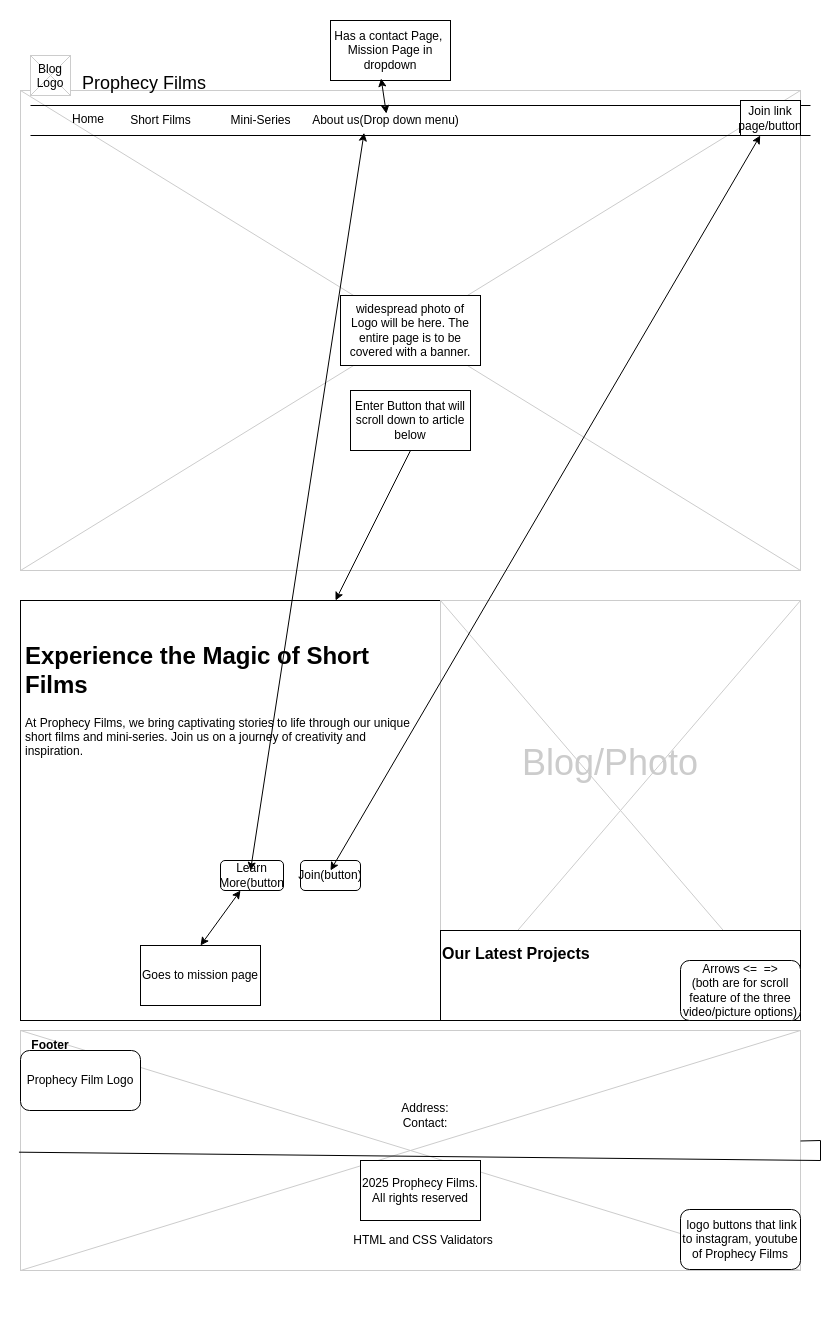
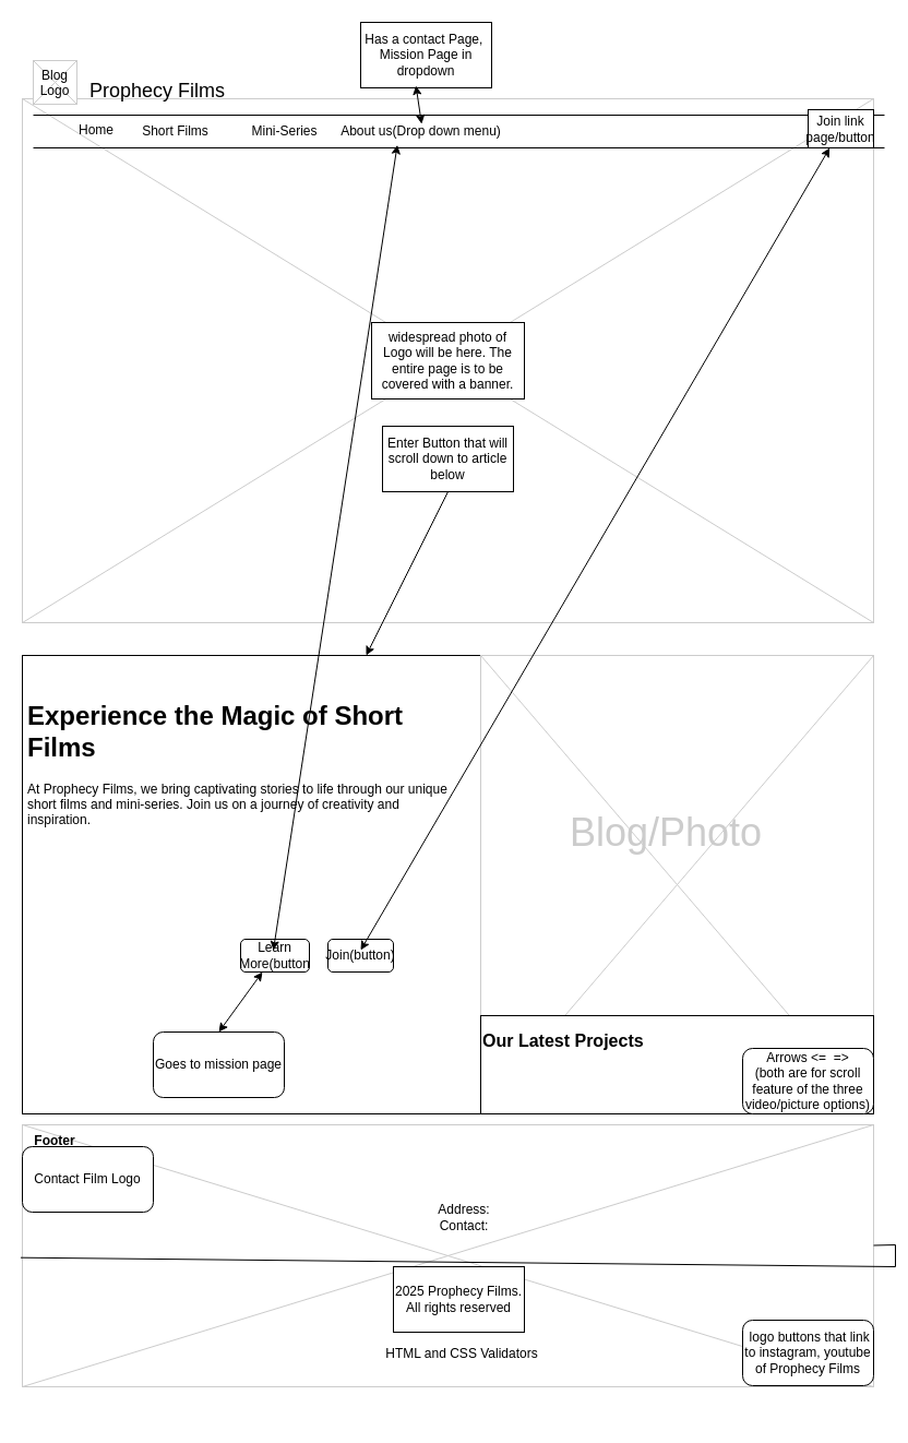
  <mxCell id="0" />
  <mxCell id="1" parent="0" />
  <mxCell id="2" value="" style="whiteSpace=wrap;html=1;aspect=fixed;" vertex="1" parent="1"><mxGeometry x="20" y="600" width="420" height="420" as="geometry" /></mxCell>
  <mxCell id="3" value="" style="verticalLabelPosition=bottom;verticalAlign=top;strokeWidth=1;shape=mxgraph.mockup.graphics.iconGrid;strokeColor=#CCCCCC;gridSize=1,1;" parent="1" vertex="1"><mxGeometry x="20" y="90" width="780" height="480" as="geometry" /></mxCell>
  <mxCell id="4" value="Prophecy Films " style="text;spacingTop=-5;fontSize=18;fontStyle=0" parent="1" vertex="1"><mxGeometry x="80" y="70" width="230" height="20" as="geometry" /></mxCell>
  <mxCell id="5" value="" style="line;strokeWidth=1" parent="1" vertex="1"><mxGeometry x="30" y="100" width="780" height="10" as="geometry" /></mxCell>
  <mxCell id="6" value="" style="line;strokeWidth=1" parent="1" vertex="1"><mxGeometry x="30" y="130" width="780" height="10" as="geometry" /></mxCell>
  <mxCell id="7" value="Home" style="text;spacingTop=-5;" parent="1" vertex="1"><mxGeometry x="70" y="110" width="30" height="20" as="geometry" /></mxCell>
  <mxCell id="8" value="" style="verticalLabelPosition=bottom;verticalAlign=top;strokeWidth=1;shape=mxgraph.mockup.graphics.iconGrid;strokeColor=#CCCCCC;gridSize=1,1;" parent="1" vertex="1"><mxGeometry x="30" y="55" width="40" height="40" as="geometry" /></mxCell>
  <mxCell id="9" value="Blog &#10;Logo" style="text;spacingTop=-5;align=center" parent="1" vertex="1"><mxGeometry x="30" y="60" width="40" height="40" as="geometry" /></mxCell>
  <mxCell id="10" value="" style="verticalLabelPosition=bottom;verticalAlign=top;strokeWidth=1;shape=mxgraph.mockup.graphics.iconGrid;strokeColor=#CCCCCC;gridSize=1,1;" parent="1" vertex="1"><mxGeometry x="440" y="600" width="360" height="420" as="geometry" /></mxCell>
  <mxCell id="11" value="Blog/Photo" style="text;spacingTop=-5;align=center;verticalAlign=middle;fontSize=36;fontColor=#CCCCCC" parent="1" vertex="1"><mxGeometry x="430" y="660" width="360" height="200" as="geometry" /></mxCell>
  <mxCell id="12" value="Short Films" style="text;html=1;align=center;verticalAlign=middle;resizable=0;points=[];autosize=1;strokeColor=none;fillColor=none;" vertex="1" parent="1"><mxGeometry x="120" y="105" width="80" height="30" as="geometry" /></mxCell>
  <mxCell id="13" value="Mini-Series" style="text;html=1;align=center;verticalAlign=middle;resizable=0;points=[];autosize=1;strokeColor=none;fillColor=none;" vertex="1" parent="1"><mxGeometry x="220" y="105" width="80" height="30" as="geometry" /></mxCell>
  <mxCell id="14" value="Join link page/button" style="whiteSpace=wrap;html=1;" vertex="1" parent="1"><mxGeometry x="740" y="100" width="60" height="35" as="geometry" /></mxCell>
  <mxCell id="15" value="About us(Drop down menu)" style="text;html=1;align=center;verticalAlign=middle;resizable=0;points=[];autosize=1;strokeColor=none;fillColor=none;" vertex="1" parent="1"><mxGeometry x="300" y="105" width="170" height="30" as="geometry" /></mxCell>
  <mxCell id="16" value="&lt;h1 style=&quot;margin-top: 0px;&quot;&gt;Experience the Magic of Short Films&lt;/h1&gt;&lt;div&gt;&lt;p data-blocks-payload-v1=&quot;{&amp;quot;type&amp;quot;:&amp;quot;element&amp;quot;,&amp;quot;state&amp;quot;:{&amp;quot;id&amp;quot;:&amp;quot;e5436d88-4ce8-495b-8438-121de3f3b5aa&amp;quot;,&amp;quot;source&amp;quot;:{&amp;quot;slug&amp;quot;:&amp;quot;section_header102&amp;quot;,&amp;quot;rootName&amp;quot;:&amp;quot;paragraph&amp;quot;},&amp;quot;textOverrides&amp;quot;:{&amp;quot;~61a9234a-2511-e30a-103a-7bba963d8f46&amp;quot;:&amp;quot;At Prophecy Films, we bring captivating stories to life through our unique short films and mini-series. Join us on a journey of creativity and inspiration.&amp;quot;,&amp;quot;map&amp;quot;:1},&amp;quot;commentThreads&amp;quot;:{&amp;quot;map&amp;quot;:1},&amp;quot;slotOverrides&amp;quot;:{&amp;quot;map&amp;quot;:1}}}&quot;&gt;At Prophecy Films, we bring captivating stories to life through our unique short films and mini-series. Join us on a journey of creativity and inspiration.&lt;/p&gt;&lt;/div&gt;" style="text;html=1;whiteSpace=wrap;overflow=hidden;rounded=0;align=left;" vertex="1" parent="1"><mxGeometry x="23" y="635" width="400" height="270" as="geometry" /></mxCell>
  <mxCell id="17" value="Join(button)" style="rounded=1;whiteSpace=wrap;html=1;" vertex="1" parent="1"><mxGeometry x="300" y="860" width="60" height="30" as="geometry" /></mxCell>
  <mxCell id="18" value="widespread photo of Logo will be here. The entire page is to be covered with a banner." style="rounded=0;whiteSpace=wrap;html=1;" vertex="1" parent="1"><mxGeometry x="340" y="295" width="140" height="70" as="geometry" /></mxCell>
  <mxCell id="19" value="Enter Button that will scroll down to article below" style="rounded=0;whiteSpace=wrap;html=1;" vertex="1" parent="1"><mxGeometry x="350" y="390" width="120" height="60" as="geometry" /></mxCell>
  <mxCell id="20" value="" style="endArrow=classic;html=1;rounded=0;" edge="1" parent="1" target="2"><mxGeometry width="50" height="50" relative="1" as="geometry"><mxPoint x="410" y="450" as="sourcePoint" /><mxPoint x="460" y="400" as="targetPoint" /></mxGeometry></mxCell>
  <mxCell id="21" value="" style="verticalLabelPosition=bottom;verticalAlign=top;strokeWidth=1;shape=mxgraph.mockup.graphics.iconGrid;strokeColor=#CCCCCC;gridSize=1,1;" vertex="1" parent="1"><mxGeometry x="20" y="1030" width="780" height="240" as="geometry" /></mxCell>
  <mxCell id="22" value="" style="rounded=0;whiteSpace=wrap;html=1;" vertex="1" parent="1"><mxGeometry x="440" y="930" width="360" height="90" as="geometry" /></mxCell>
  <mxCell id="23" value="&lt;h1 style=&quot;margin-top: 0px;&quot;&gt;&lt;font size=&quot;3&quot;&gt;Our Latest Projects&lt;/font&gt;&lt;/h1&gt;&lt;div&gt;&lt;font size=&quot;3&quot;&gt;&lt;br&gt;&lt;/font&gt;&lt;/div&gt;&lt;div&gt;&lt;font size=&quot;3&quot;&gt;&lt;br&gt;&lt;/font&gt;&lt;/div&gt;" style="text;html=1;whiteSpace=wrap;overflow=hidden;rounded=0;" vertex="1" parent="1"><mxGeometry x="440" y="930" width="350" height="100" as="geometry" /></mxCell>
  <mxCell id="24" value="Arrows &amp;lt;=&amp;nbsp; =&amp;gt;&lt;div&gt;(both are for scroll feature of the three video/picture options)&lt;/div&gt;" style="rounded=1;whiteSpace=wrap;html=1;" vertex="1" parent="1"><mxGeometry x="680" y="960" width="120" height="60" as="geometry" /></mxCell>
  <mxCell id="25" value="" style="endArrow=none;html=1;rounded=0;entryX=-0.002;entryY=0.507;entryDx=0;entryDy=0;entryPerimeter=0;" edge="1" parent="1" source="21" target="21"><mxGeometry width="50" height="50" relative="1" as="geometry"><mxPoint x="550" y="1150" as="sourcePoint" /><mxPoint x="600" y="1100" as="targetPoint" /></mxGeometry></mxCell>
  <mxCell id="26" value="&lt;b&gt;Footer&lt;/b&gt;" style="text;html=1;align=center;verticalAlign=middle;whiteSpace=wrap;rounded=0;" vertex="1" parent="1"><mxGeometry x="20" y="1030" width="60" height="30" as="geometry" /></mxCell>
  <mxCell id="27" value="HTML and CSS Validators" style="text;html=1;align=center;verticalAlign=middle;whiteSpace=wrap;rounded=0;" vertex="1" parent="1"><mxGeometry x="58" y="1180" width="730" height="120" as="geometry" /></mxCell>
  <mxCell id="28" value="&amp;nbsp;logo buttons that link to instagram, youtube of Prophecy Films" style="rounded=1;whiteSpace=wrap;html=1;" vertex="1" parent="1"><mxGeometry x="680" y="1209" width="120" height="60" as="geometry" /></mxCell>
- <mxCell id="29" value="Prophecy Film Logo" style="rounded=1;whiteSpace=wrap;html=1;" vertex="1" parent="1"><mxGeometry x="20" y="1050" width="120" height="60" as="geometry" /></mxCell>
+ <mxCell id="29" value="Contact Film Logo" style="rounded=1;whiteSpace=wrap;html=1;" vertex="1" parent="1"><mxGeometry x="20" y="1050" width="120" height="60" as="geometry" /></mxCell>
  <mxCell id="30" value="Address:&lt;div&gt;Contact:&lt;/div&gt;" style="text;html=1;align=center;verticalAlign=middle;whiteSpace=wrap;rounded=0;" vertex="1" parent="1"><mxGeometry x="310" y="1100" width="230" height="30" as="geometry" /></mxCell>
  <mxCell id="31" value="" style="endArrow=classic;startArrow=classic;html=1;rounded=0;" edge="1" parent="1" target="14"><mxGeometry width="50" height="50" relative="1" as="geometry"><mxPoint x="330" y="870" as="sourcePoint" /><mxPoint x="380" y="820" as="targetPoint" /></mxGeometry></mxCell>
  <mxCell id="32" value="Learn More(button" style="rounded=1;whiteSpace=wrap;html=1;" vertex="1" parent="1"><mxGeometry x="220" y="860" width="63" height="30" as="geometry" /></mxCell>
  <mxCell id="33" value="" style="endArrow=classic;startArrow=classic;html=1;rounded=0;entryX=0.374;entryY=0.909;entryDx=0;entryDy=0;entryPerimeter=0;" edge="1" parent="1" target="15"><mxGeometry width="50" height="50" relative="1" as="geometry"><mxPoint x="250" y="870" as="sourcePoint" /><mxPoint x="300" y="820" as="targetPoint" /></mxGeometry></mxCell>
  <mxCell id="34" value="Has a contact Page,&amp;nbsp; Mission Page in dropdown" style="whiteSpace=wrap;html=1;rounded=0;" vertex="1" parent="1"><mxGeometry x="330" y="20" width="120" height="60" as="geometry" /></mxCell>
  <mxCell id="35" value="" style="endArrow=classic;startArrow=classic;html=1;rounded=0;exitX=0.505;exitY=0.271;exitDx=0;exitDy=0;exitPerimeter=0;entryX=0.422;entryY=0.966;entryDx=0;entryDy=0;entryPerimeter=0;" edge="1" parent="1" source="15" target="34"><mxGeometry width="50" height="50" relative="1" as="geometry"><mxPoint x="350" y="110" as="sourcePoint" /><mxPoint x="400" y="60" as="targetPoint" /></mxGeometry></mxCell>
- <mxCell id="36" value="Goes to mission page" style="whiteSpace=wrap;html=1;rounded=0;" vertex="1" parent="1"><mxGeometry x="140" y="945" width="120" height="60" as="geometry" /></mxCell>
+ <mxCell id="36" value="Goes to mission page" style="rounded=1;whiteSpace=wrap;html=1;" vertex="1" parent="1"><mxGeometry x="140" y="945" width="120" height="60" as="geometry" /></mxCell>
  <mxCell id="37" value="" style="endArrow=classic;startArrow=classic;html=1;rounded=0;exitX=0.5;exitY=0;exitDx=0;exitDy=0;" edge="1" parent="1" source="36"><mxGeometry width="50" height="50" relative="1" as="geometry"><mxPoint x="190" y="940" as="sourcePoint" /><mxPoint x="240" y="890" as="targetPoint" /></mxGeometry></mxCell>
  <mxCell id="38" value="2025 Prophecy Films. All rights reserved" style="rounded=0;whiteSpace=wrap;html=1;" vertex="1" parent="1"><mxGeometry x="360" y="1160" width="120" height="60" as="geometry" /></mxCell>
